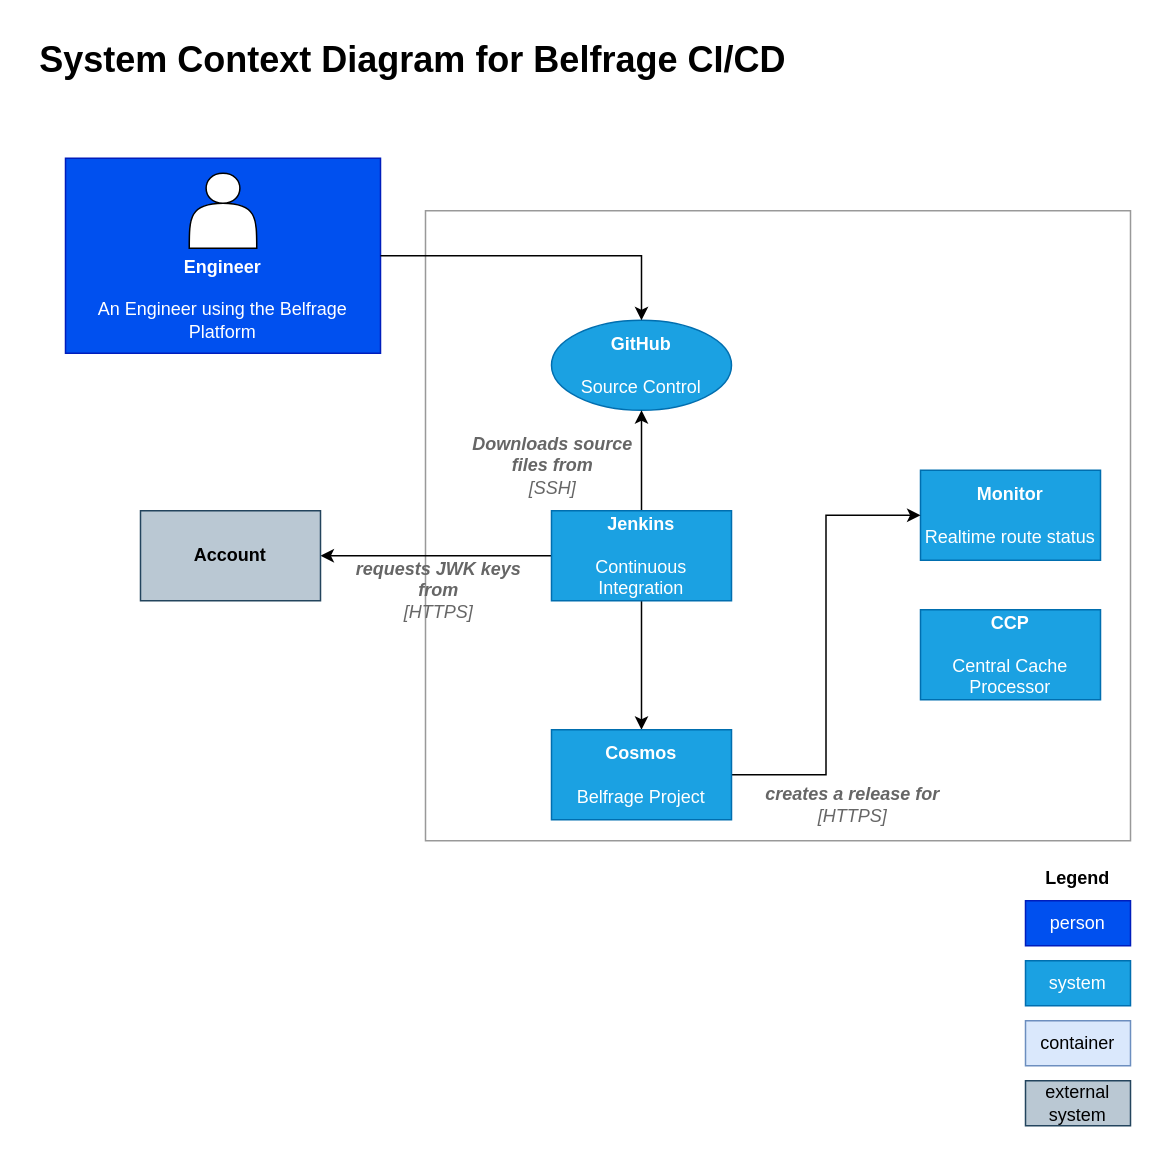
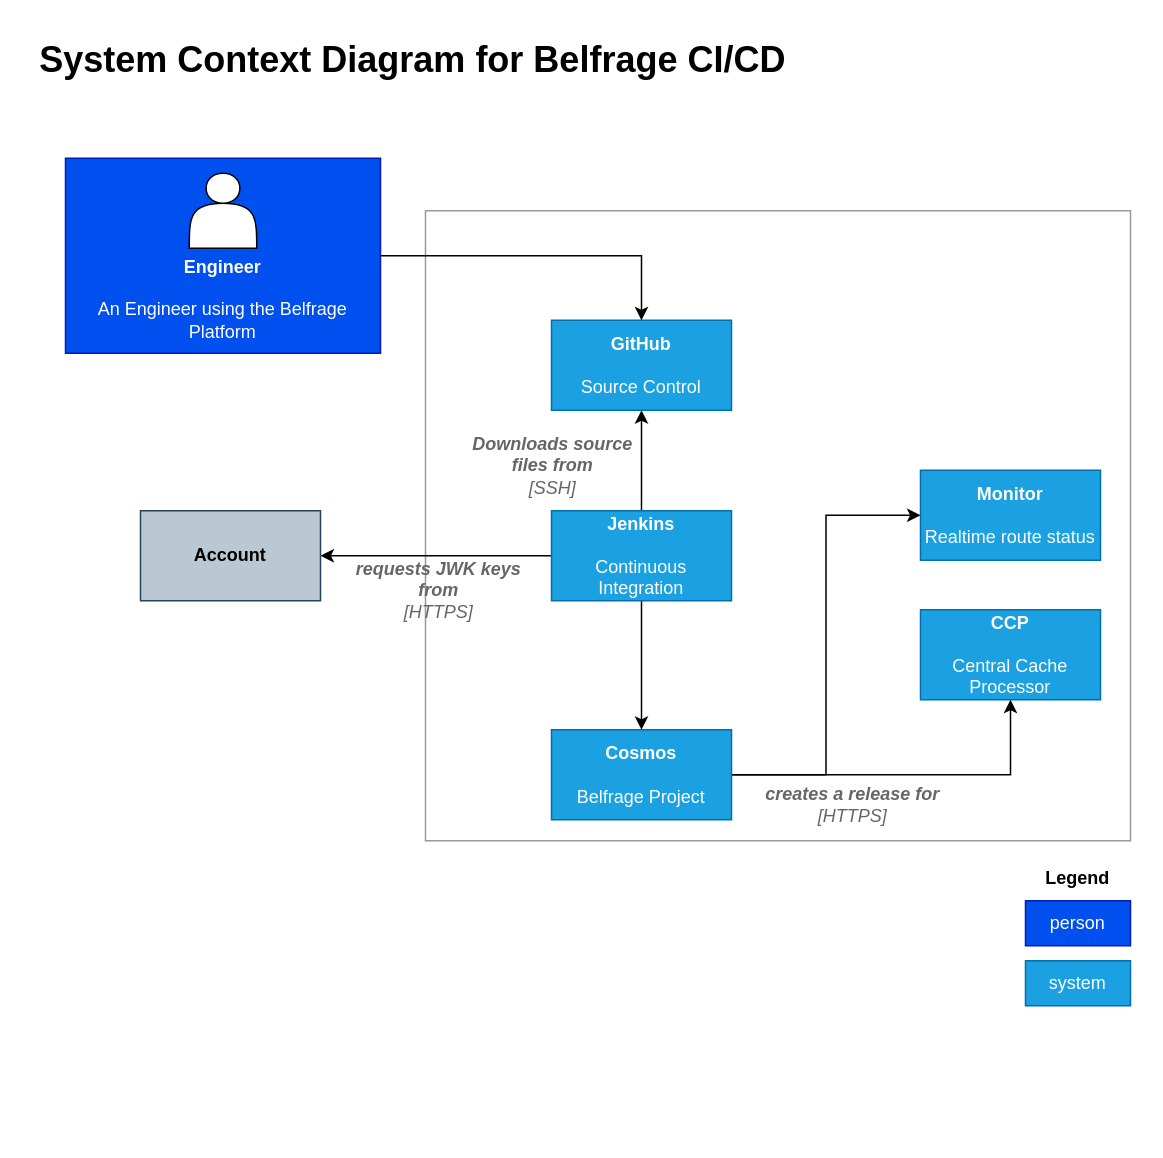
  <mxCell id="0" />
  <mxCell id="1" parent="0" />
  <mxCell id="2" value="" style="rounded=0;whiteSpace=wrap;html=1;fillColor=none;strokeColor=#999999;" parent="1" vertex="1"><mxGeometry x="283" y="140" width="470" height="420" as="geometry" /></mxCell>
  <mxCell id="3" style="edgeStyle=orthogonalEdgeStyle;rounded=0;orthogonalLoop=1;jettySize=auto;html=1;exitX=0;exitY=0.5;exitDx=0;exitDy=0;entryX=1;entryY=0.5;entryDx=0;entryDy=0;" parent="1" source="21" edge="1"><mxGeometry relative="1" as="geometry"><Array as="points"><mxPoint x="233" y="370" /><mxPoint x="233" y="370" /></Array><mxPoint x="213" y="370" as="targetPoint" /></mxGeometry></mxCell>
- <mxCell id="4" value="&lt;b&gt;GitHub&lt;/b&gt;&lt;br&gt;&lt;br&gt;Source Control" style="ellipse;whiteSpace=wrap;html=1;fillColor=#1ba1e2;strokeColor=#006EAF;fontColor=#ffffff;" parent="1" vertex="1"><mxGeometry x="367" y="213" width="120" height="60" as="geometry" /></mxCell>
+ <mxCell id="4" value="&lt;b&gt;GitHub&lt;/b&gt;&lt;br&gt;&lt;br&gt;Source Control" style="rounded=0;whiteSpace=wrap;html=1;fillColor=#1ba1e2;strokeColor=#006EAF;fontColor=#ffffff;" parent="1" vertex="1"><mxGeometry x="367" y="213" width="120" height="60" as="geometry" /></mxCell>
  <mxCell id="5" value="&lt;h1&gt;System Context Diagram for Belfrage CI/CD&lt;/h1&gt;&lt;p&gt;&lt;br&gt;&lt;/p&gt;" style="text;html=1;strokeColor=none;fillColor=none;spacing=5;spacingTop=-20;whiteSpace=wrap;overflow=hidden;rounded=0;" parent="1" vertex="1"><mxGeometry x="20.5" y="20" width="572.5" height="100" as="geometry" /></mxCell>
  <mxCell id="6" value="" style="group" parent="1" vertex="1" connectable="0"><mxGeometry x="43" y="105" width="210" height="130" as="geometry" /></mxCell>
  <mxCell id="7" value="&lt;br&gt;&lt;br&gt;&lt;br&gt;&lt;br&gt;&lt;b&gt;Engineer&lt;/b&gt;&lt;br&gt;&lt;br&gt;An Engineer using the Belfrage Platform" style="rounded=0;whiteSpace=wrap;html=1;fillColor=#0050ef;strokeColor=#001DBC;fontColor=#ffffff;" parent="6" vertex="1"><mxGeometry width="210" height="130" as="geometry" /></mxCell>
  <mxCell id="8" value="" style="shape=actor;whiteSpace=wrap;html=1;" parent="6" vertex="1"><mxGeometry x="82.5" y="10" width="45" height="50" as="geometry" /></mxCell>
  <mxCell id="9" value="&lt;b&gt;Monitor&lt;/b&gt;&lt;br&gt;&lt;br&gt;Realtime route status" style="rounded=0;whiteSpace=wrap;html=1;fillColor=#1ba1e2;strokeColor=#006EAF;fontColor=#ffffff;" parent="1" vertex="1"><mxGeometry x="613" y="313" width="120" height="60" as="geometry" /></mxCell>
  <mxCell id="10" value="&lt;b&gt;CCP&lt;br&gt;&lt;/b&gt;&lt;br&gt;Central Cache Processor" style="rounded=0;whiteSpace=wrap;html=1;fillColor=#1ba1e2;strokeColor=#006EAF;fontColor=#ffffff;" parent="1" vertex="1"><mxGeometry x="613" y="406" width="120" height="60" as="geometry" /></mxCell>
  <mxCell id="11" value="&lt;b&gt;Account&lt;/b&gt;" style="rounded=0;whiteSpace=wrap;html=1;fillColor=#bac8d3;strokeColor=#23445d;" parent="1" vertex="1"><mxGeometry x="93" y="340" width="120" height="60" as="geometry" /></mxCell>
  <mxCell id="12" value="&lt;font color=&quot;#666666&quot;&gt;&lt;i&gt;&lt;b&gt;requests JWK keys from&lt;/b&gt;&lt;br&gt;[HTTPS]&lt;/i&gt;&lt;/font&gt;" style="text;html=1;strokeColor=none;fillColor=none;align=center;verticalAlign=middle;whiteSpace=wrap;rounded=0;" parent="1" vertex="1"><mxGeometry x="227" y="383" width="130" height="20" as="geometry" /></mxCell>
- <mxCell id="13" value="container" style="rounded=0;whiteSpace=wrap;html=1;fillColor=#dae8fc;strokeColor=#6c8ebf;" parent="1" vertex="1"><mxGeometry x="683" y="680" width="70" height="30" as="geometry" /></mxCell>
  <mxCell id="14" value="system" style="rounded=0;whiteSpace=wrap;html=1;fillColor=#1ba1e2;strokeColor=#006EAF;fontColor=#ffffff;" parent="1" vertex="1"><mxGeometry x="683" y="640" width="70" height="30" as="geometry" /></mxCell>
  <mxCell id="15" value="person" style="rounded=0;whiteSpace=wrap;html=1;fillColor=#0050ef;strokeColor=#001DBC;fontColor=#ffffff;" parent="1" vertex="1"><mxGeometry x="683" y="600" width="70" height="30" as="geometry" /></mxCell>
- <mxCell id="16" value="external system" style="rounded=0;whiteSpace=wrap;html=1;fillColor=#bac8d3;strokeColor=#23445d;" parent="1" vertex="1"><mxGeometry x="683" y="720" width="70" height="30" as="geometry" /></mxCell>
  <mxCell id="17" value="&lt;b&gt;Legend&lt;/b&gt;" style="text;html=1;strokeColor=none;fillColor=none;align=center;verticalAlign=middle;whiteSpace=wrap;rounded=0;" parent="1" vertex="1"><mxGeometry x="683" y="575" width="70" height="20" as="geometry" /></mxCell>
  <mxCell id="18" style="edgeStyle=orthogonalEdgeStyle;rounded=0;orthogonalLoop=1;jettySize=auto;html=1;" parent="1" source="7" target="4" edge="1"><mxGeometry relative="1" as="geometry"><Array as="points"><mxPoint x="427" y="170" /></Array></mxGeometry></mxCell>
  <mxCell id="19" style="edgeStyle=orthogonalEdgeStyle;rounded=0;orthogonalLoop=1;jettySize=auto;html=1;" parent="1" source="21" target="24" edge="1"><mxGeometry relative="1" as="geometry" /></mxCell>
  <mxCell id="20" style="edgeStyle=orthogonalEdgeStyle;rounded=0;orthogonalLoop=1;jettySize=auto;html=1;entryX=0.5;entryY=1;entryDx=0;entryDy=0;" parent="1" source="21" target="4" edge="1"><mxGeometry relative="1" as="geometry" /></mxCell>
  <mxCell id="21" value="&lt;b&gt;Jenkins&lt;/b&gt;&lt;br&gt;&lt;br&gt;Continuous Integration" style="rounded=0;whiteSpace=wrap;html=1;fillColor=#1ba1e2;strokeColor=#006EAF;fontColor=#ffffff;" parent="1" vertex="1"><mxGeometry x="367" y="340" width="120" height="60" as="geometry" /></mxCell>
+ <mxCell id="22" style="edgeStyle=orthogonalEdgeStyle;rounded=0;orthogonalLoop=1;jettySize=auto;html=1;" parent="1" source="24" target="10" edge="1"><mxGeometry relative="1" as="geometry" /></mxCell>
  <mxCell id="23" style="edgeStyle=orthogonalEdgeStyle;rounded=0;orthogonalLoop=1;jettySize=auto;html=1;entryX=0;entryY=0.5;entryDx=0;entryDy=0;" parent="1" source="24" target="9" edge="1"><mxGeometry relative="1" as="geometry" /></mxCell>
  <mxCell id="24" value="&lt;b&gt;Cosmos&lt;/b&gt;&lt;br&gt;&lt;br&gt;Belfrage Project" style="rounded=0;whiteSpace=wrap;html=1;fillColor=#1ba1e2;strokeColor=#006EAF;fontColor=#ffffff;" parent="1" vertex="1"><mxGeometry x="367" y="486" width="120" height="60" as="geometry" /></mxCell>
  <mxCell id="25" value="&lt;i&gt;&lt;font color=&quot;#666666&quot;&gt;&lt;b&gt;creates a release for&lt;br&gt;&lt;/b&gt;[HTTPS]&lt;/font&gt;&lt;/i&gt;" style="text;html=1;strokeColor=none;fillColor=none;align=center;verticalAlign=middle;whiteSpace=wrap;rounded=0;" parent="1" vertex="1"><mxGeometry x="503" y="526" width="130" height="20" as="geometry" /></mxCell>
  <mxCell id="26" value="&lt;font color=&quot;#666666&quot;&gt;&lt;i&gt;&lt;b&gt;Downloads source files from&lt;/b&gt;&lt;br&gt;[SSH]&lt;br&gt;&lt;/i&gt;&lt;/font&gt;" style="text;html=1;strokeColor=none;fillColor=none;align=center;verticalAlign=middle;whiteSpace=wrap;rounded=0;" parent="1" vertex="1"><mxGeometry x="303" y="300" width="130" height="20" as="geometry" /></mxCell>
